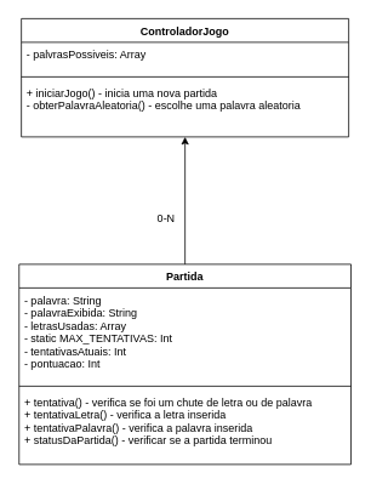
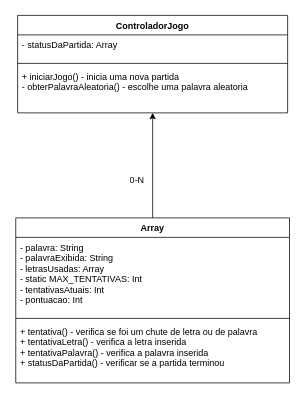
  <mxCell id="0" />
  <mxCell id="1" parent="0" />
  <mxCell id="2" style="edgeStyle=none;html=1;" edge="1" parent="1" source="3" target="10"><mxGeometry relative="1" as="geometry" /></mxCell>
- <mxCell id="3" value="Partida" style="swimlane;fontStyle=1;align=center;verticalAlign=top;childLayout=stackLayout;horizontal=1;startSize=26;horizontalStack=0;resizeParent=1;resizeParentMax=0;resizeLast=0;collapsible=1;marginBottom=0;" vertex="1" parent="1"><mxGeometry x="20.5" y="290" width="365" height="220" as="geometry" /></mxCell>
+ <mxCell id="3" value="Array" style="swimlane;fontStyle=1;align=center;verticalAlign=top;childLayout=stackLayout;horizontal=1;startSize=26;horizontalStack=0;resizeParent=1;resizeParentMax=0;resizeLast=0;collapsible=1;marginBottom=0;" vertex="1" parent="1"><mxGeometry x="20.5" y="290" width="365" height="220" as="geometry" /></mxCell>
  <mxCell id="4" value="- palavra: String&#10;- palavraExibida: String&#10;- letrasUsadas: Array&#10;- static MAX_TENTATIVAS: Int&#10;- tentativasAtuais: Int&#10;- pontuacao: Int" style="text;strokeColor=none;fillColor=none;align=left;verticalAlign=top;spacingLeft=4;spacingRight=4;overflow=hidden;rotatable=0;points=[[0,0.5],[1,0.5]];portConstraint=eastwest;" vertex="1" parent="3"><mxGeometry y="26" width="365" height="104" as="geometry" /></mxCell>
  <mxCell id="5" value="" style="line;strokeWidth=1;fillColor=none;align=left;verticalAlign=middle;spacingTop=-1;spacingLeft=3;spacingRight=3;rotatable=0;labelPosition=right;points=[];portConstraint=eastwest;strokeColor=inherit;" vertex="1" parent="3"><mxGeometry y="130" width="365" height="8" as="geometry" /></mxCell>
  <mxCell id="6" value="+ tentativa() - verifica se foi um chute de letra ou de palavra&#10;+ tentativaLetra() - verifica a letra inserida&#10;+ tentativaPalavra() - verifica a palavra inserida&#10;+ statusDaPartida() - verificar se a partida terminou" style="text;strokeColor=none;fillColor=none;align=left;verticalAlign=top;spacingLeft=4;spacingRight=4;overflow=hidden;rotatable=0;points=[[0,0.5],[1,0.5]];portConstraint=eastwest;" vertex="1" parent="3"><mxGeometry y="138" width="365" height="82" as="geometry" /></mxCell>
  <mxCell id="7" value="ControladorJogo" style="swimlane;fontStyle=1;align=center;verticalAlign=top;childLayout=stackLayout;horizontal=1;startSize=26;horizontalStack=0;resizeParent=1;resizeParentMax=0;resizeLast=0;collapsible=1;marginBottom=0;" vertex="1" parent="1"><mxGeometry x="23" y="20" width="360" height="130" as="geometry" /></mxCell>
- <mxCell id="8" value="- palvrasPossiveis: Array&#10;" style="text;strokeColor=none;fillColor=none;align=left;verticalAlign=top;spacingLeft=4;spacingRight=4;overflow=hidden;rotatable=0;points=[[0,0.5],[1,0.5]];portConstraint=eastwest;" vertex="1" parent="7"><mxGeometry y="26" width="360" height="34" as="geometry" /></mxCell>
+ <mxCell id="8" value="- statusDaPartida: Array&#10;" style="text;strokeColor=none;fillColor=none;align=left;verticalAlign=top;spacingLeft=4;spacingRight=4;overflow=hidden;rotatable=0;points=[[0,0.5],[1,0.5]];portConstraint=eastwest;" vertex="1" parent="7"><mxGeometry y="26" width="360" height="34" as="geometry" /></mxCell>
  <mxCell id="9" value="" style="line;strokeWidth=1;fillColor=none;align=left;verticalAlign=middle;spacingTop=-1;spacingLeft=3;spacingRight=3;rotatable=0;labelPosition=right;points=[];portConstraint=eastwest;strokeColor=inherit;" vertex="1" parent="7"><mxGeometry y="60" width="360" height="8" as="geometry" /></mxCell>
  <mxCell id="10" value="+ iniciarJogo() - inicia uma nova partida&#10;- obterPalavraAleatoria() - escolhe uma palavra aleatoria&#10;" style="text;strokeColor=none;fillColor=none;align=left;verticalAlign=top;spacingLeft=4;spacingRight=4;overflow=hidden;rotatable=0;points=[[0,0.5],[1,0.5]];portConstraint=eastwest;" vertex="1" parent="7"><mxGeometry y="68" width="360" height="62" as="geometry" /></mxCell>
  <mxCell id="11" value="0-N" style="text;html=1;align=center;verticalAlign=middle;resizable=0;points=[];autosize=1;strokeColor=none;fillColor=none;" vertex="1" parent="1"><mxGeometry x="162" y="225" width="40" height="30" as="geometry" /></mxCell>
